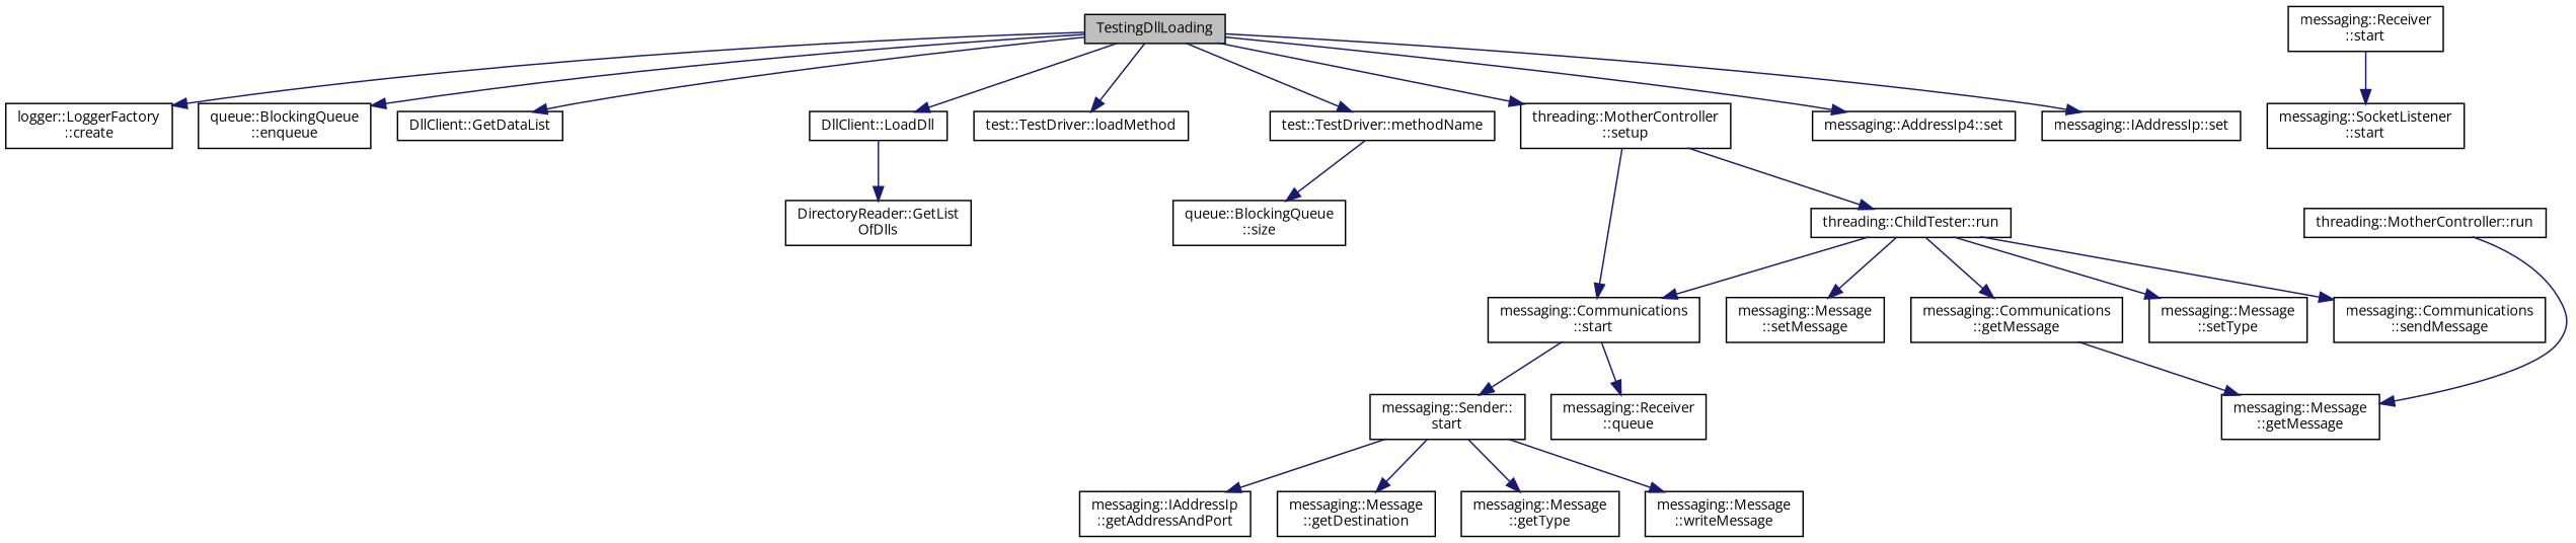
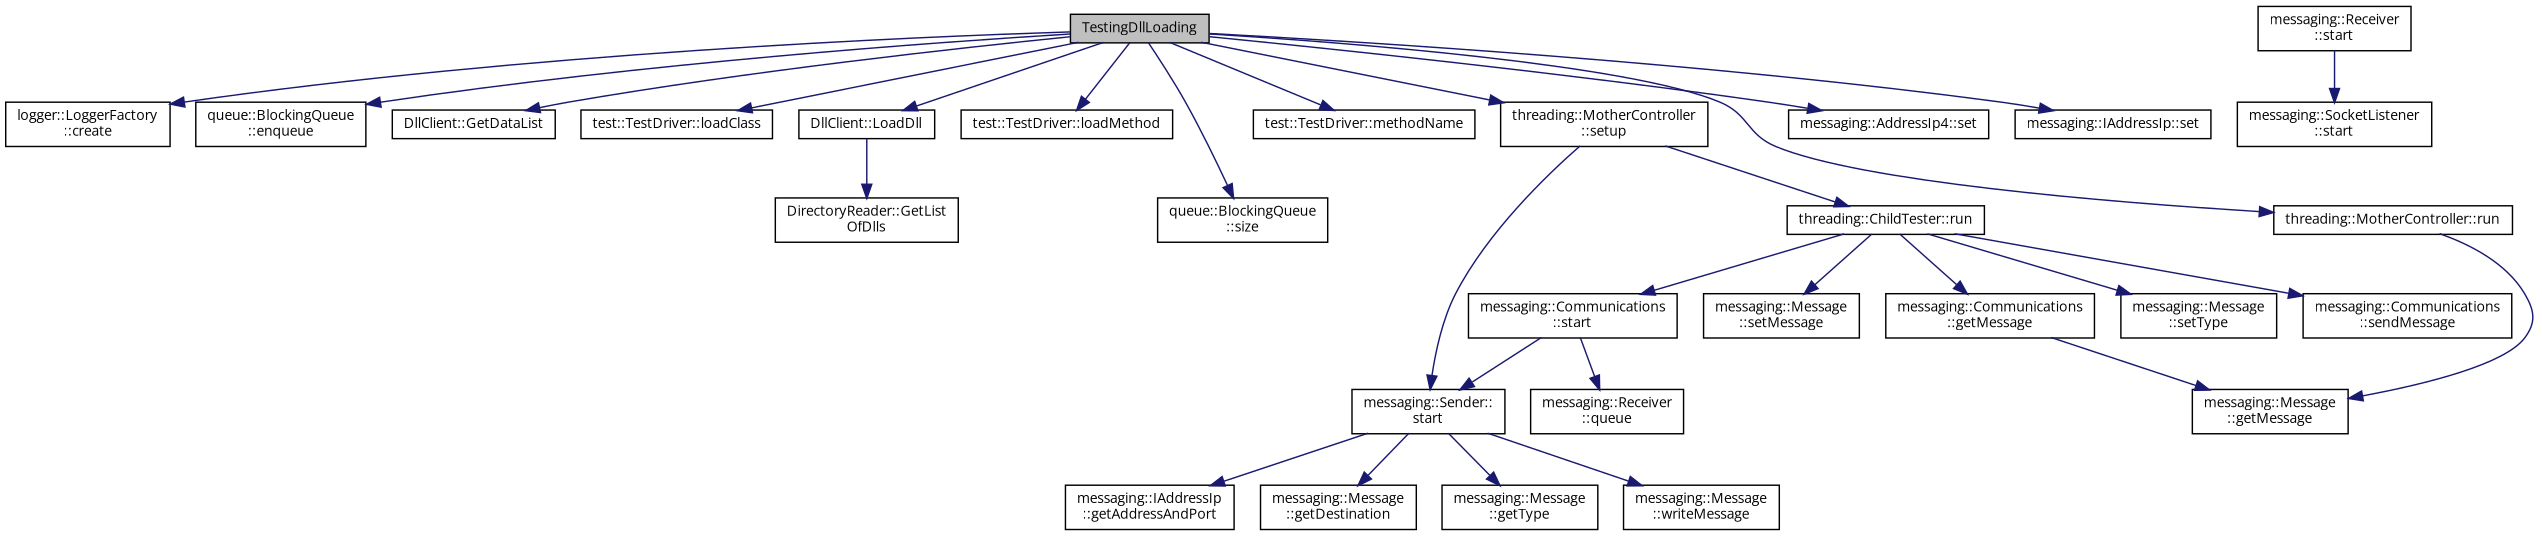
  digraph {
    fontname="Open Sans"
    rankdir=TB
    node [color=black fillcolor=white fontname="Open Sans" fontsize=10 shape=record style=filled]
    edge [color=midnightblue fontname="Open Sans" fontsize=10 labelfontname=Helvetica labelfontsize=10 style=solid]
    n1 [fillcolor=grey75 fontcolor=black height=0.2 label=TestingDllLoading width=0.4]
    n2 [height=0.2 label="logger::LoggerFactory\l::create" width=0.4]
    n3 [height=0.2 label="queue::BlockingQueue\l::enqueue" width=0.4]
    n4 [height=0.2 label="DllClient::GetDataList" width=0.4]
+   n5 [height=0.2 label="test::TestDriver::loadClass" width=0.4]
    n6 [height=0.2 label="DllClient::LoadDll" width=0.4]
    n7 [height=0.2 label="test::TestDriver::loadMethod" width=0.4]
    n8 [height=0.2 label="test::TestDriver::methodName" width=0.4]
    n9 [height=0.2 label="threading::MotherController::run" width=0.4]
    n10 [height=0.2 label="messaging::AddressIp4::set" width=0.4]
    n11 [height=0.2 label="messaging::IAddressIp::set" width=0.4]
    n12 [height=0.2 label="threading::MotherController\l::setup" width=0.4]
    n13 [height=0.2 label="queue::BlockingQueue\l::size" width=0.4]
    n14 [height=0.2 label="DirectoryReader::GetList\lOfDlls" width=0.4]
    n15 [height=0.2 label="messaging::Message\l::getMessage" width=0.4]
    n16 [height=0.2 label="threading::ChildTester::run" width=0.4]
    n17 [height=0.2 label="messaging::Communications\l::start" width=0.4]
    n18 [height=0.2 label="messaging::Communications\l::getMessage" width=0.4]
    n19 [height=0.2 label="messaging::Communications\l::sendMessage" width=0.4]
    n20 [height=0.2 label="messaging::Message\l::setMessage" width=0.4]
    n21 [height=0.2 label="messaging::Message\l::setType" width=0.4]
    n22 [height=0.2 label="messaging::Receiver\l::queue" width=0.4]
    n23 [height=0.2 label="messaging::Sender::\lstart" width=0.4]
    n24 [height=0.2 label="messaging::IAddressIp\l::getAddressAndPort" width=0.4]
    n25 [height=0.2 label="messaging::Message\l::getDestination" width=0.4]
    n26 [height=0.2 label="messaging::Message\l::getType" width=0.4]
    n27 [height=0.2 label="messaging::Message\l::writeMessage" width=0.4]
    n28 [height=0.2 label="messaging::Receiver\l::start" width=0.4]
    n29 [height=0.2 label="messaging::SocketListener\l::start" width=0.4]
    n1 -> n2
    n1 -> n3
    n1 -> n4
+   n1 -> n5
    n1 -> n6
    n1 -> n7
    n1 -> n8
+   n1 -> n9
    n1 -> n10
    n1 -> n11
    n1 -> n12
-   n8 -> n13
+   n1 -> n13
    n6 -> n14
    n9 -> n15
    n12 -> n16
-   n12 -> n17
+   n12 -> n23
    n16 -> n17
    n16 -> n18
    n16 -> n19
    n16 -> n20
    n16 -> n21
    n17 -> n22
    n17 -> n23
    n18 -> n15
    n23 -> n24
    n23 -> n25
    n23 -> n26
    n23 -> n27
    n28 -> n29
  }
